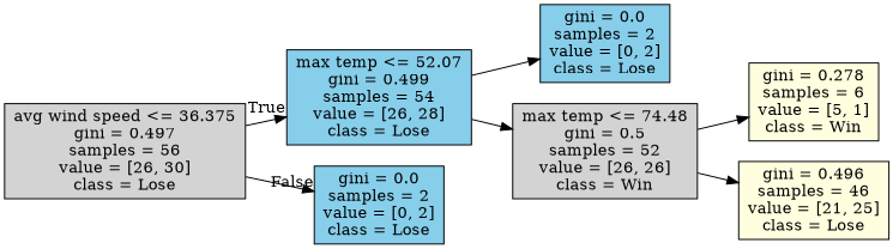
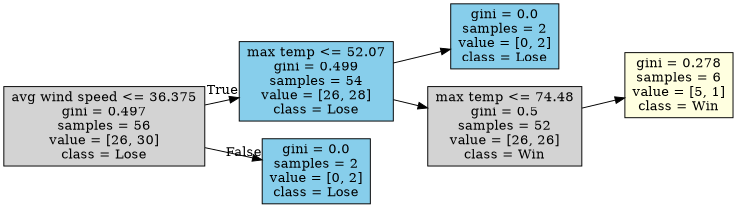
  digraph {
    rankdir=LR
    node [shape=box style=filled fillcolor=skyblue]
    n1 [label="avg wind speed <= 36.375\ngini = 0.497\nsamples = 56\nvalue = [26, 30]\nclass = Lose" fillcolor=lightgrey]
    n2 [label="max temp <= 52.07\ngini = 0.499\nsamples = 54\nvalue = [26, 28]\nclass = Lose"]
    n3 [label="gini = 0.0\nsamples = 2\nvalue = [0, 2]\nclass = Lose"]
    n4 [label="gini = 0.0\nsamples = 2\nvalue = [0, 2]\nclass = Lose"]
    n5 [label="max temp <= 74.48\ngini = 0.5\nsamples = 52\nvalue = [26, 26]\nclass = Win" fillcolor=lightgrey]
    n6 [label="gini = 0.278\nsamples = 6\nvalue = [5, 1]\nclass = Win" fillcolor=lightyellow]
-   n7 [label="gini = 0.496\nsamples = 46\nvalue = [21, 25]\nclass = Lose" fillcolor=lightyellow]
    n1 -> n2 [headlabel=True labelangle=45 labeldistance=2.5]
    n1 -> n3 [headlabel=False labelangle=-45 labeldistance=2.5]
    n2 -> n4
    n2 -> n5
    n5 -> n6
-   n5 -> n7
  }
